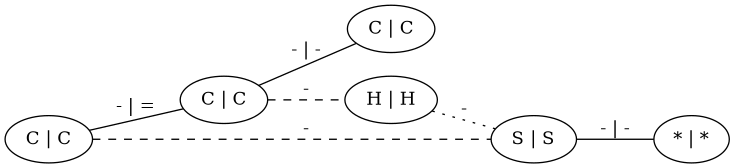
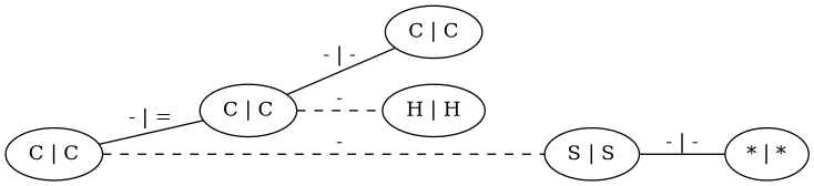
  graph {
    rankdir=LR
    n1 [label="C | C"]
    n2 [label="C | C"]
    n3 [label="S | S"]
    n4 [label="C | C"]
    n5 [label="H | H"]
    n6 [label="* | *"]
    n1 -- n2 [label="- | ="]
    n1 -- n3 [label="-" style=dashed]
    n2 -- n4 [label="- | -"]
    n2 -- n5 [label="-" style=dashed]
    n3 -- n6 [label="- | -"]
-   n5 -- n3 [label="-" style=dotted]
  }
